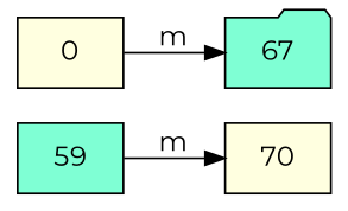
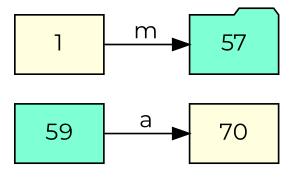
  digraph {
    fontname=Montserrat
    rankdir=LR
    node [fillcolor=lightyellow fontname=Montserrat shape=box style=filled]
    edge [fontname=Montserrat style=solid]
    70
-   1 [label=0]
-   67 [fillcolor=aquamarine shape=folder]
+   1
+   67 [fillcolor=aquamarine shape=folder label=57]
    n4 [fillcolor=aquamarine label=59]
    1 -> 67 [label=m]
-   n4 -> 70 [label=m]
+   n4 -> 70 [label=a]
  }
